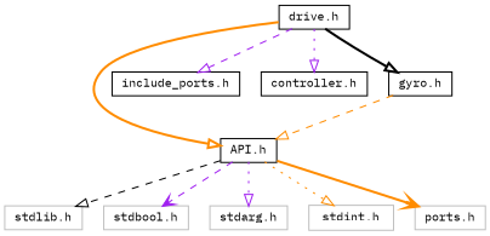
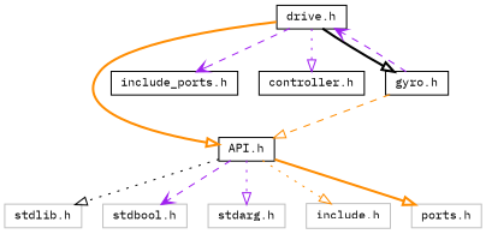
  digraph {
    fontname="IBM Plex Mono"
    node [color=black fillcolor=white fontname="IBM Plex Mono" fontsize=10 shape=record style=filled]
    edge [arrowhead=onormal color=purple fontname="IBM Plex Mono" fontsize=10 labelfontname=Helvetica labelfontsize=10 style=dotted]
    n1 [height=0.2 label="API.h" width=0.4]
    n2 [color=grey75 height=0.2 label="stdlib.h" width=0.4]
    n3 [color=grey75 height=0.2 label="stdbool.h" width=0.4]
    n4 [color=grey75 height=0.2 label="stdarg.h" width=0.4]
-   n5 [color=grey75 height=0.2 label="stdint.h" width=0.4]
+   n5 [color=grey75 height=0.2 label="include.h" width=0.4]
    n6 [color=grey75 height=0.2 label="ports.h" width=0.4]
    n7 [height=0.2 label="drive.h" width=0.4]
    n8 [height=0.2 label="include_ports.h" width=0.4]
    n9 [height=0.2 label="controller.h" width=0.4]
    n10 [height=0.2 label="gyro.h" width=0.4]
-   n1 -> n2 [color=black style=dashed]
+   n1 -> n2 [color=black]
    n1 -> n3 [arrowhead=vee style=dashed]
    n1 -> n4
    n1 -> n5 [color=darkorange]
-   n1 -> n6 [arrowhead=vee color=darkorange style=bold]
+   n1 -> n6 [color=darkorange style=bold]
    n7 -> n1 [color=darkorange style=bold]
-   n7 -> n8 [style=dashed]
+   n7 -> n8 [arrowhead=vee style=dashed]
    n7 -> n9
    n7 -> n10 [color=black style=bold]
    n10 -> n1 [color=darkorange style=dashed]
+   n10 -> n7 [arrowhead=vee style=dashed]
  }
